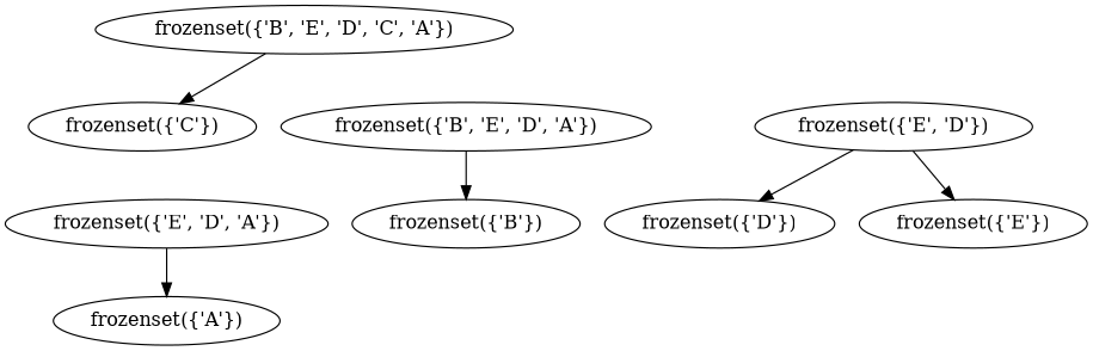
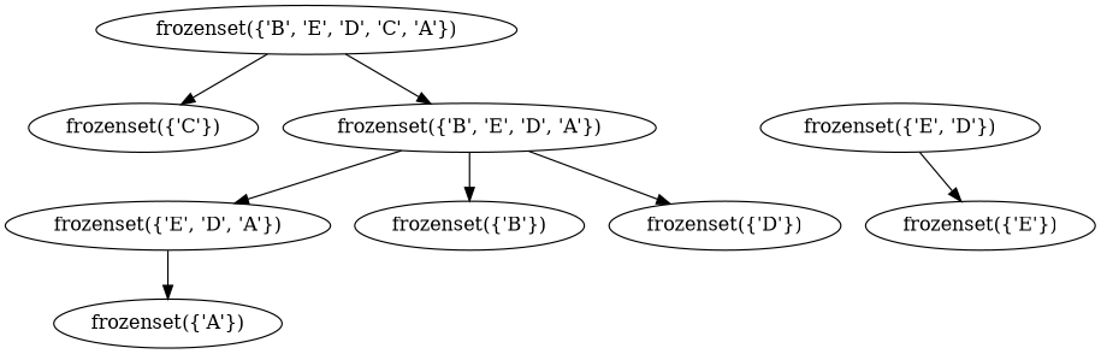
  strict digraph {
    "frozenset({'B', 'E', 'D', 'C', 'A'})"
    "frozenset({'C'})"
    "frozenset({'B', 'E', 'D', 'A'})"
    "frozenset({'E', 'D', 'A'})"
    "frozenset({'B'})"
    "frozenset({'E', 'D'})"
    "frozenset({'D'})"
    "frozenset({'E'})"
    "frozenset({'A'})"
    "frozenset({'B', 'E', 'D', 'C', 'A'})" -> "frozenset({'C'})"
+   "frozenset({'B', 'E', 'D', 'C', 'A'})" -> "frozenset({'B', 'E', 'D', 'A'})"
+   "frozenset({'B', 'E', 'D', 'A'})" -> "frozenset({'E', 'D', 'A'})"
    "frozenset({'B', 'E', 'D', 'A'})" -> "frozenset({'B'})"
    "frozenset({'E', 'D', 'A'})" -> "frozenset({'A'})"
-   "frozenset({'E', 'D'})" -> "frozenset({'D'})"
+   "frozenset({'B', 'E', 'D', 'A'})" -> "frozenset({'D'})"
    "frozenset({'E', 'D'})" -> "frozenset({'E'})"
  }
